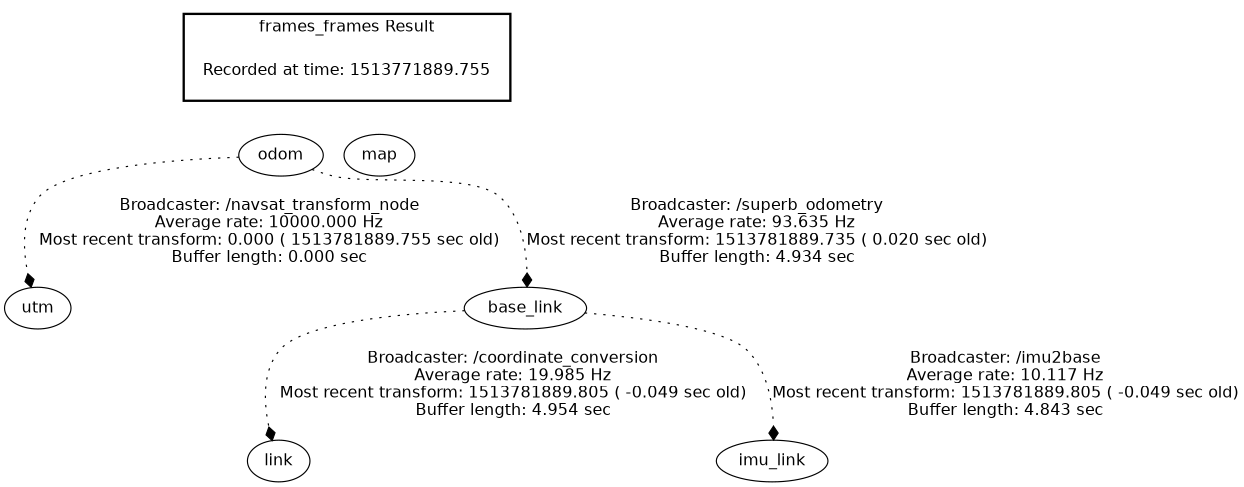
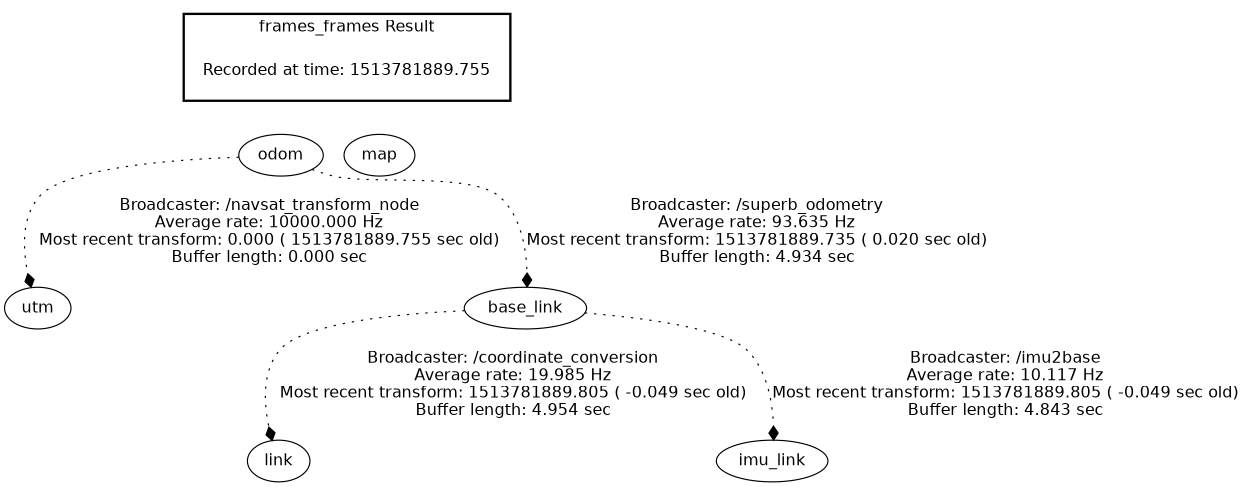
  digraph {
    fontname="DejaVu Sans"
    node [fontname="DejaVu Sans"]
    edge [fontname="DejaVu Sans" style=dotted arrowhead=diamond]
-   "Recorded at time: 1513781889.755" [shape=plaintext label="Recorded at time: 1513771889.755"]
+   "Recorded at time: 1513781889.755" [shape=plaintext]
    odom
    map
    utm
    base_link
    n6 [label=link]
    imu_link
    subgraph cluster_1 {
      color=black
      label="frames_frames Result"
      style=bold
      "Recorded at time: 1513781889.755"
    }
    "Recorded at time: 1513781889.755" -> odom [style=invis arrowhead=""]
    "Recorded at time: 1513781889.755" -> map [style=invis arrowhead=""]
    odom -> utm [label="Broadcaster: /navsat_transform_node\nAverage rate: 10000.000 Hz\nMost recent transform: 0.000 ( 1513781889.755 sec old)\nBuffer length: 0.000 sec\n"]
    odom -> base_link [label="Broadcaster: /superb_odometry\nAverage rate: 93.635 Hz\nMost recent transform: 1513781889.735 ( 0.020 sec old)\nBuffer length: 4.934 sec\n"]
    base_link -> n6 [label="Broadcaster: /coordinate_conversion\nAverage rate: 19.985 Hz\nMost recent transform: 1513781889.805 ( -0.049 sec old)\nBuffer length: 4.954 sec\n"]
    base_link -> imu_link [label="Broadcaster: /imu2base\nAverage rate: 10.117 Hz\nMost recent transform: 1513781889.805 ( -0.049 sec old)\nBuffer length: 4.843 sec\n"]
  }
